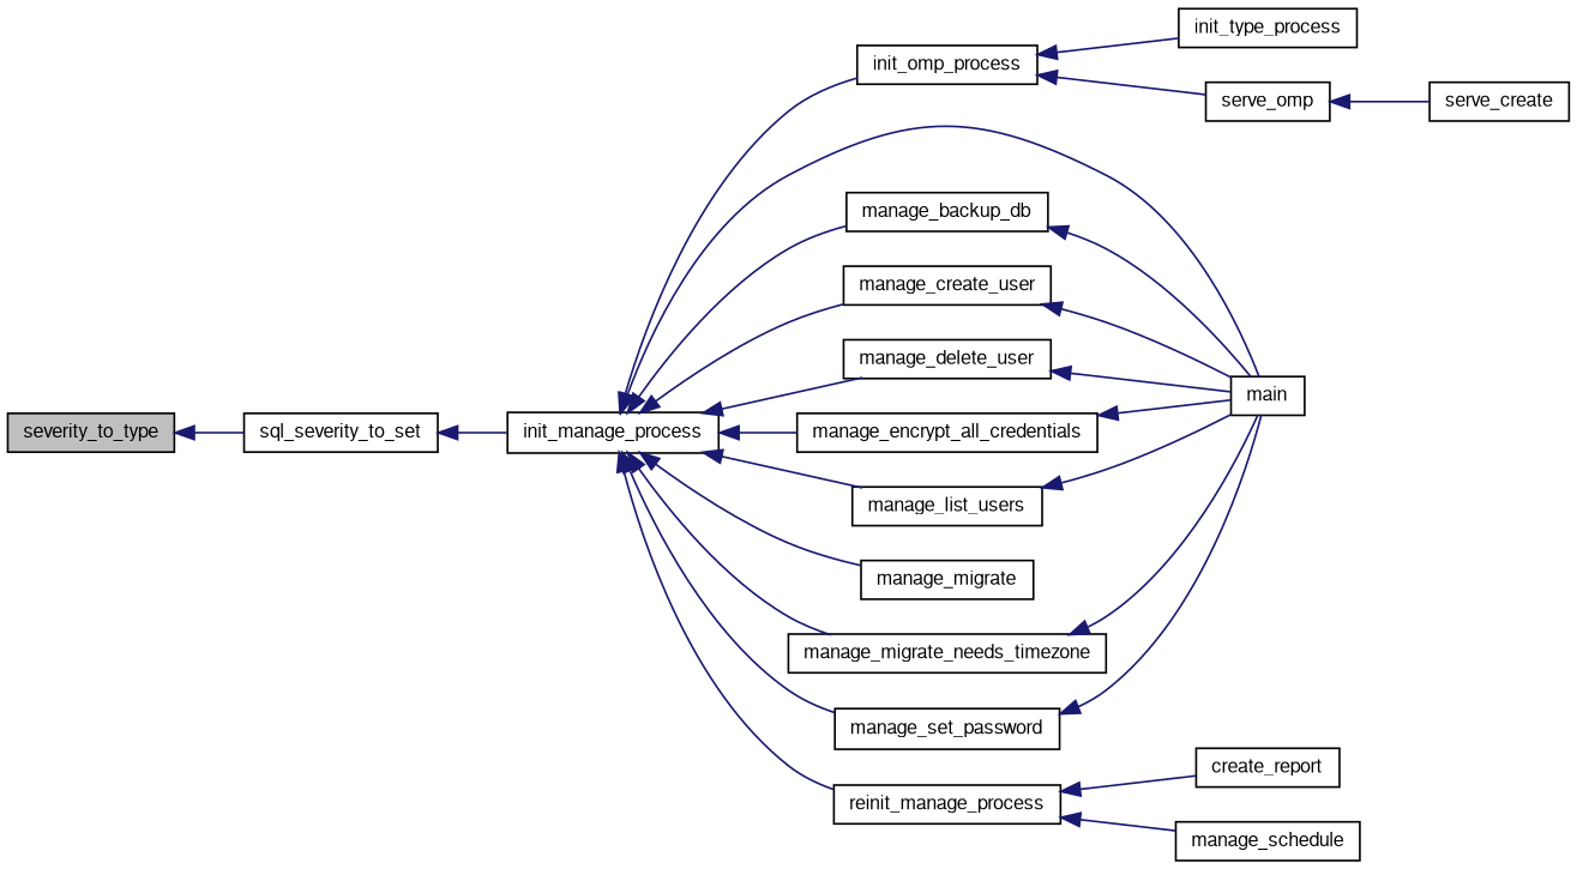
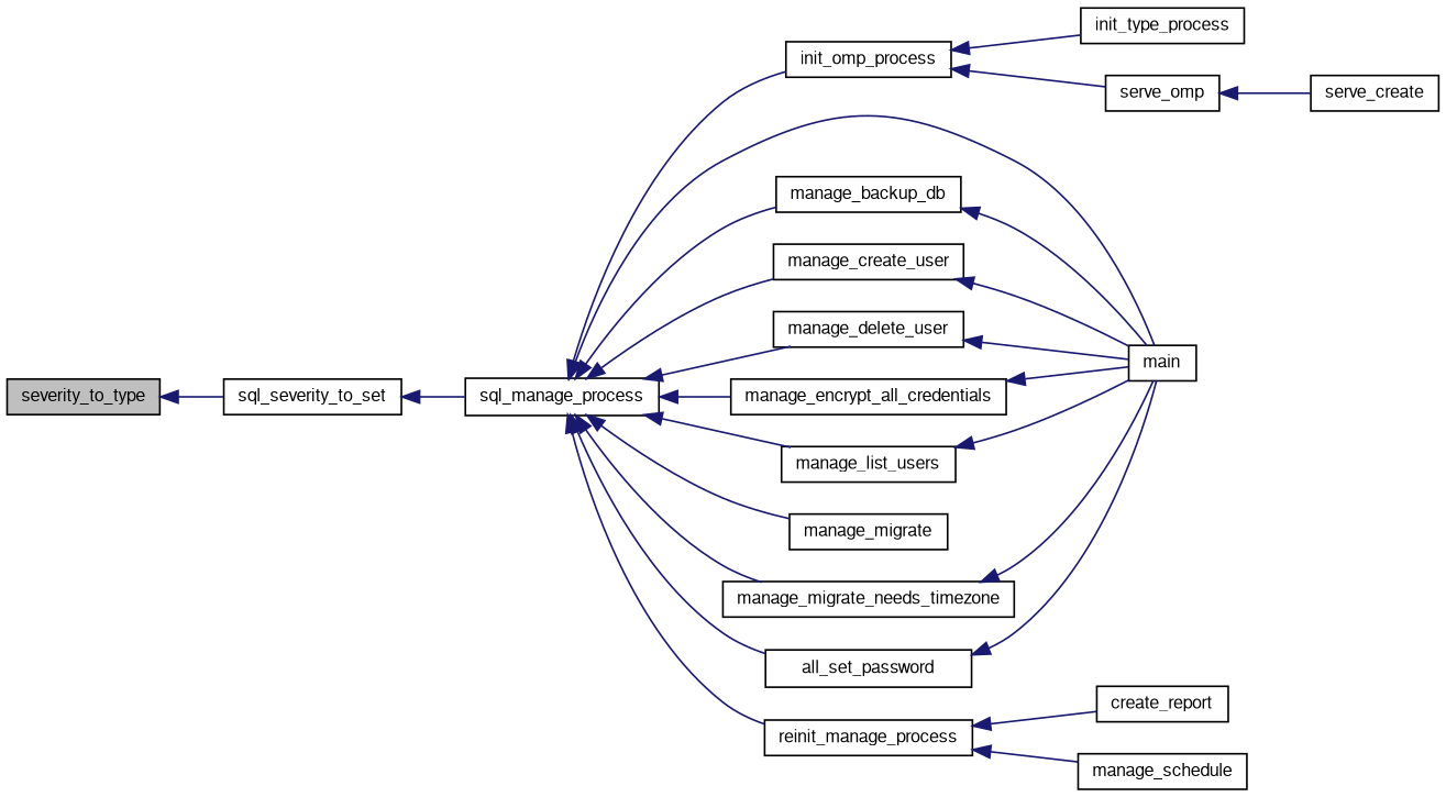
  digraph {
    rankdir=LR
    node [color=black fontname=FreeSans fontsize=10 shape=record]
    edge [color=midnightblue dir=back fontname=FreeSans fontsize=10 labelfontname=FreeSans labelfontsize=10 style=solid]
    n1 [fillcolor=grey75 fontcolor=black height=0.2 label=severity_to_type style=filled width=0.4]
    n2 [height=0.2 label=sql_severity_to_set width=0.4]
-   n3 [height=0.2 label=init_manage_process width=0.4]
+   n3 [height=0.2 label=sql_manage_process width=0.4]
    n4 [height=0.2 label=init_omp_process width=0.4]
    n5 [height=0.2 label=main width=0.4]
    n6 [height=0.2 label=manage_backup_db width=0.4]
    n7 [height=0.2 label=manage_create_user width=0.4]
    n8 [height=0.2 label=manage_delete_user width=0.4]
    n9 [height=0.2 label=manage_encrypt_all_credentials width=0.4]
    n10 [height=0.2 label=manage_list_users width=0.4]
    n11 [height=0.2 label=manage_migrate width=0.4]
    n12 [height=0.2 label=manage_migrate_needs_timezone width=0.4]
-   n13 [height=0.2 label=manage_set_password width=0.4]
+   n13 [height=0.2 label=all_set_password width=0.4]
    n14 [height=0.2 label=reinit_manage_process width=0.4]
    n15 [height=0.2 label=init_type_process width=0.4]
    n16 [height=0.2 label=serve_omp width=0.4]
    n17 [height=0.2 label=create_report width=0.4]
    n18 [height=0.2 label=manage_schedule width=0.4]
    n19 [height=0.2 label=serve_create width=0.4]
    n1 -> n2
    n2 -> n3
    n3 -> n4
    n3 -> n5
    n3 -> n6
    n3 -> n7
    n3 -> n8
    n3 -> n9
    n3 -> n10
    n3 -> n11
    n3 -> n12
    n3 -> n13
    n3 -> n14
    n4 -> n15
    n4 -> n16
    n6 -> n5
    n7 -> n5
    n8 -> n5
    n9 -> n5
    n10 -> n5
    n12 -> n5
    n13 -> n5
    n14 -> n17
    n14 -> n18
    n16 -> n19
  }
